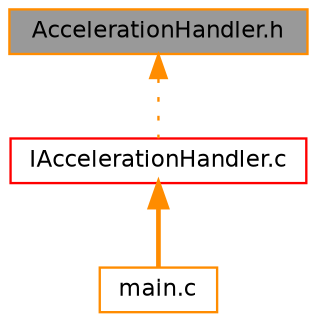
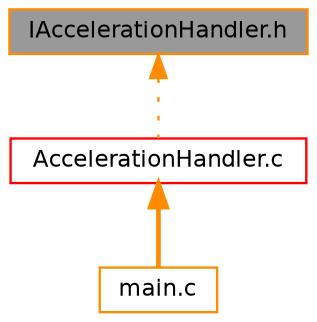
  digraph {
    node [color=darkorange fillcolor=white fontname=Helvetica fontsize=10 shape=box style=filled]
    edge [color=darkorange dir=back fontname=Helvetica fontsize=10 labelfontname=Helvetica labelfontsize=10]
-   n1 [fillcolor=grey60 fontcolor=black height=0.2 label="AccelerationHandler.h" width=0.4]
-   n2 [color=red height=0.2 label="IAccelerationHandler.c" width=0.4]
+   n1 [fillcolor=grey60 fontcolor=black height=0.2 label="IAccelerationHandler.h" width=0.4]
+   n2 [color=red height=0.2 label="AccelerationHandler.c" width=0.4]
    n3 [height=0.2 label="main.c" width=0.4]
    n1 -> n2 [style=dotted]
    n2 -> n3 [style=bold]
  }
